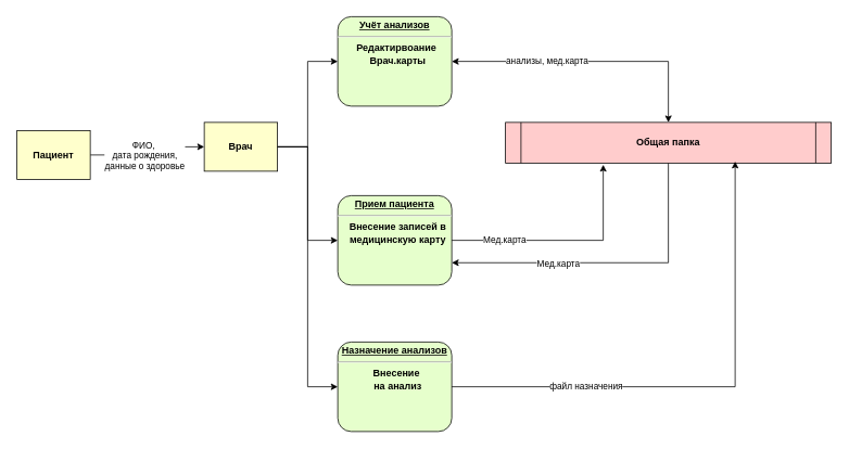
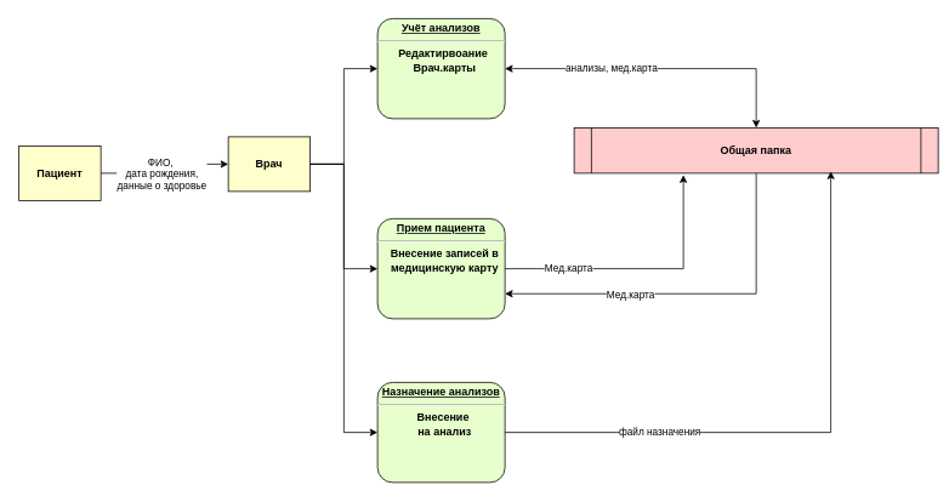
  <mxCell id="0" />
  <mxCell id="1" parent="0" />
  <mxCell id="2" style="edgeStyle=orthogonalEdgeStyle;rounded=0;orthogonalLoop=1;jettySize=auto;html=1;entryX=0;entryY=0.5;entryDx=0;entryDy=0;" edge="1" parent="1" source="4" target="9"><mxGeometry relative="1" as="geometry" /></mxCell>
  <mxCell id="3" value="ФИО,&amp;nbsp;&lt;div&gt;дата рождения,&lt;/div&gt;&lt;div&gt;данные о здоровье&lt;/div&gt;" style="edgeLabel;html=1;align=center;verticalAlign=middle;resizable=0;points=[];" vertex="1" connectable="0" parent="2"><mxGeometry x="-0.125" relative="1" as="geometry"><mxPoint as="offset" /></mxGeometry></mxCell>
  <mxCell id="4" value="Пациент" style="whiteSpace=wrap;align=center;verticalAlign=middle;fontStyle=1;strokeWidth=1;fillColor=#FFFFCC" vertex="1" parent="1"><mxGeometry x="20" y="160" width="90" height="60" as="geometry" /></mxCell>
  <mxCell id="5" style="edgeStyle=orthogonalEdgeStyle;rounded=0;orthogonalLoop=1;jettySize=auto;html=1;exitX=0.5;exitY=1;exitDx=0;exitDy=0;entryX=1;entryY=0.75;entryDx=0;entryDy=0;" edge="1" parent="1" source="7" target="11"><mxGeometry relative="1" as="geometry" /></mxCell>
  <mxCell id="6" value="Мед.карта" style="edgeLabel;html=1;align=center;verticalAlign=middle;resizable=0;points=[];" vertex="1" connectable="0" parent="5"><mxGeometry x="0.326" y="1" relative="1" as="geometry"><mxPoint as="offset" /></mxGeometry></mxCell>
- <mxCell id="7" value="Общая папка" style="shape=process;whiteSpace=wrap;align=center;verticalAlign=middle;size=0.048;fontStyle=1;strokeWidth=1;fillColor=#FFCCCC" vertex="1" parent="1"><mxGeometry x="620" y="150" width="400" height="50" as="geometry" /></mxCell>
+ <mxCell id="7" value="Общая папка" style="shape=process;whiteSpace=wrap;align=center;verticalAlign=middle;size=0.048;fontStyle=1;strokeWidth=1;fillColor=#FFCCCC" vertex="1" parent="1"><mxGeometry x="630" y="140" width="400" height="50" as="geometry" /></mxCell>
  <mxCell id="8" style="edgeStyle=orthogonalEdgeStyle;rounded=0;orthogonalLoop=1;jettySize=auto;html=1;entryX=0;entryY=0.5;entryDx=0;entryDy=0;" edge="1" parent="1" source="9" target="14"><mxGeometry relative="1" as="geometry" /></mxCell>
  <mxCell id="9" value="Врач" style="whiteSpace=wrap;align=center;verticalAlign=middle;fontStyle=1;strokeWidth=1;fillColor=#FFFFCC" vertex="1" parent="1"><mxGeometry x="250" y="150" width="90" height="60" as="geometry" /></mxCell>
  <mxCell id="10" style="edgeStyle=orthogonalEdgeStyle;rounded=0;orthogonalLoop=1;jettySize=auto;html=1;entryX=1;entryY=0.5;entryDx=0;entryDy=0;endArrow=none;startFill=1;startArrow=classic;" edge="1" parent="1" source="11" target="9"><mxGeometry relative="1" as="geometry" /></mxCell>
  <mxCell id="11" value="&lt;p style=&quot;margin: 0px; margin-top: 4px; text-align: center; text-decoration: underline;&quot;&gt;&lt;strong&gt;Прием пациента&lt;/strong&gt;&lt;/p&gt;&lt;hr&gt;&lt;p style=&quot;margin: 0px; margin-left: 8px;&quot;&gt;Внесение записей в&lt;/p&gt;&lt;p style=&quot;margin: 0px; margin-left: 8px;&quot;&gt;медицинскую карту&lt;/p&gt;" style="verticalAlign=middle;align=center;overflow=fill;fontSize=12;fontFamily=Helvetica;html=1;rounded=1;fontStyle=1;strokeWidth=1;fillColor=#E6FFCC" vertex="1" parent="1"><mxGeometry x="414" y="240" width="140" height="110" as="geometry" /></mxCell>
  <mxCell id="12" style="edgeStyle=orthogonalEdgeStyle;rounded=0;orthogonalLoop=1;jettySize=auto;html=1;entryX=0.5;entryY=0;entryDx=0;entryDy=0;startArrow=classic;startFill=1;endArrow=classic;endFill=1;" edge="1" parent="1" source="14" target="7"><mxGeometry relative="1" as="geometry" /></mxCell>
  <mxCell id="13" value="анализы, мед.карта" style="edgeLabel;html=1;align=center;verticalAlign=middle;resizable=0;points=[];" vertex="1" connectable="0" parent="12"><mxGeometry x="-0.32" y="1" relative="1" as="geometry"><mxPoint as="offset" /></mxGeometry></mxCell>
  <mxCell id="14" value="&lt;p style=&quot;margin: 0px; margin-top: 4px; text-align: center; text-decoration: underline;&quot;&gt;Учёт анализов&lt;/p&gt;&lt;hr&gt;&lt;p style=&quot;margin: 0px; margin-left: 8px;&quot;&gt;Редактирвоание&amp;nbsp;&lt;/p&gt;&lt;p style=&quot;margin: 0px; margin-left: 8px;&quot;&gt;Врач.карты&lt;/p&gt;" style="verticalAlign=middle;align=center;overflow=fill;fontSize=12;fontFamily=Helvetica;html=1;rounded=1;fontStyle=1;strokeWidth=1;fillColor=#E6FFCC" vertex="1" parent="1"><mxGeometry x="414" y="20" width="140" height="110" as="geometry" /></mxCell>
  <mxCell id="15" style="edgeStyle=orthogonalEdgeStyle;rounded=0;orthogonalLoop=1;jettySize=auto;html=1;exitX=1;exitY=0.5;exitDx=0;exitDy=0;entryX=0.3;entryY=1.04;entryDx=0;entryDy=0;entryPerimeter=0;" edge="1" parent="1" source="11" target="7"><mxGeometry relative="1" as="geometry" /></mxCell>
  <mxCell id="16" value="Мед.карта" style="edgeLabel;html=1;align=center;verticalAlign=middle;resizable=0;points=[];" vertex="1" connectable="0" parent="15"><mxGeometry x="-0.541" y="1" relative="1" as="geometry"><mxPoint as="offset" /></mxGeometry></mxCell>
  <mxCell id="17" style="edgeStyle=orthogonalEdgeStyle;rounded=0;orthogonalLoop=1;jettySize=auto;html=1;exitX=0;exitY=0.5;exitDx=0;exitDy=0;entryX=1;entryY=0.5;entryDx=0;entryDy=0;startArrow=classic;startFill=1;endArrow=none;" edge="1" parent="1" source="18" target="9"><mxGeometry relative="1" as="geometry" /></mxCell>
  <mxCell id="18" value="&lt;p style=&quot;margin: 0px; margin-top: 4px; text-align: center; text-decoration: underline;&quot;&gt;&lt;strong&gt;Назначение анализов&lt;/strong&gt;&lt;/p&gt;&lt;hr&gt;&lt;p style=&quot;margin: 0px; margin-left: 8px;&quot;&gt;Внесение&amp;nbsp;&lt;/p&gt;&lt;p style=&quot;margin: 0px; margin-left: 8px;&quot;&gt;на анализ&lt;/p&gt;" style="verticalAlign=middle;align=center;overflow=fill;fontSize=12;fontFamily=Helvetica;html=1;rounded=1;fontStyle=1;strokeWidth=1;fillColor=#E6FFCC" vertex="1" parent="1"><mxGeometry x="414" y="420" width="140" height="110" as="geometry" /></mxCell>
  <mxCell id="19" style="edgeStyle=orthogonalEdgeStyle;rounded=0;orthogonalLoop=1;jettySize=auto;html=1;exitX=1;exitY=0.5;exitDx=0;exitDy=0;entryX=0.705;entryY=0.96;entryDx=0;entryDy=0;entryPerimeter=0;" edge="1" parent="1" source="18" target="7"><mxGeometry relative="1" as="geometry" /></mxCell>
  <mxCell id="20" value="файл назначения" style="edgeLabel;html=1;align=center;verticalAlign=middle;resizable=0;points=[];" vertex="1" connectable="0" parent="19"><mxGeometry x="-0.475" y="1" relative="1" as="geometry"><mxPoint as="offset" /></mxGeometry></mxCell>
